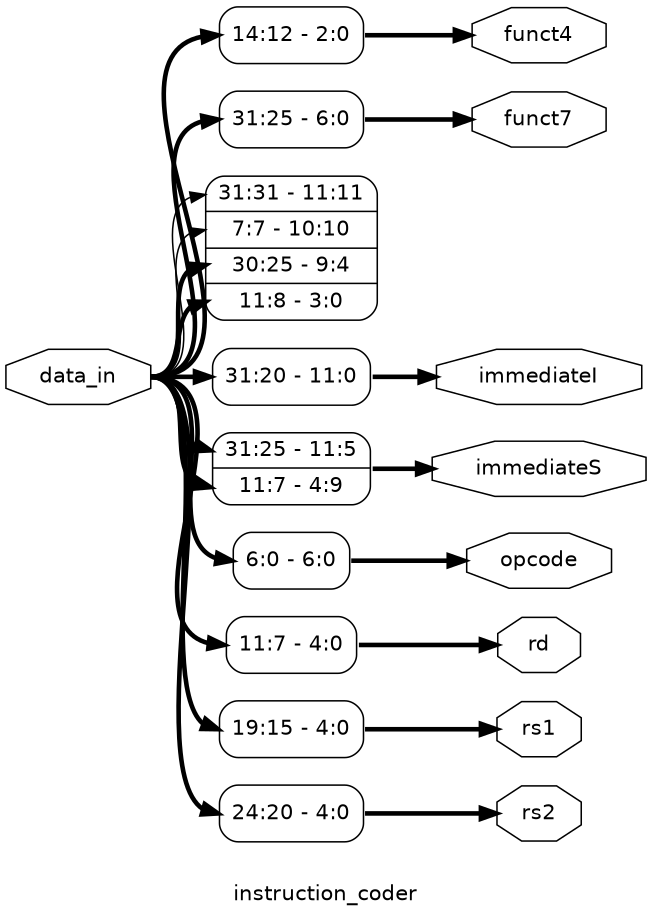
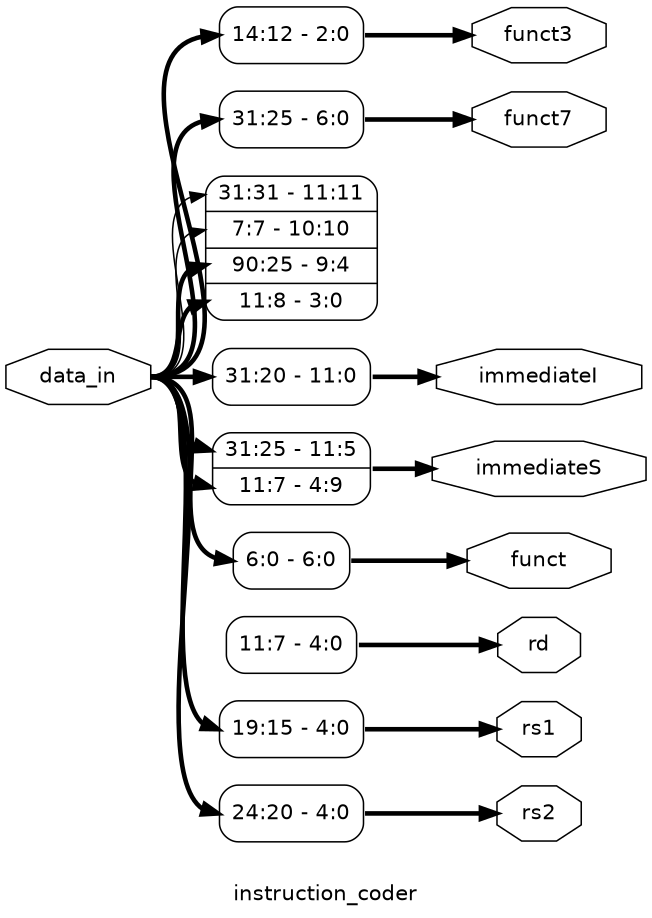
  digraph {
    fontname="DejaVu Sans"
    label=instruction_coder
    rankdir=LR
    remincross=true
    node [fontname="DejaVu Sans" shape=octagon]
    edge [color=black fontname="DejaVu Sans" headport="s0:w" style="setlinewidth(3)" tailport=e]
    n1 [color=black fontcolor=black label=data_in]
    n2 [label="<s0> 14:12 - 2:0 " shape=record style=rounded]
    n3 [label="<s0> 31:25 - 6:0 " shape=record style=rounded]
-   n4 [label="<s3> 31:31 - 11:11 |<s2> 7:7 - 10:10 |<s1> 30:25 - 9:4 |<s0> 11:8 - 3:0 " shape=record style=rounded]
+   n4 [label="<s3> 31:31 - 11:11 |<s2> 7:7 - 10:10 |<s1> 90:25 - 9:4 |<s0> 11:8 - 3:0 " shape=record style=rounded]
    n5 [label="<s0> 31:20 - 11:0 " shape=record style=rounded]
    n6 [label="<s1> 31:25 - 11:5 |<s0> 11:7 - 4:9 " shape=record style=rounded]
    n7 [label="<s0> 6:0 - 6:0 " shape=record style=rounded]
    n8 [label="<s0> 11:7 - 4:0 " shape=record style=rounded]
    n9 [label="<s0> 19:15 - 4:0 " shape=record style=rounded]
    n10 [label="<s0> 24:20 - 4:0 " shape=record style=rounded]
-   n11 [color=black fontcolor=black label=funct4]
+   n11 [color=black fontcolor=black label=funct3]
    n12 [color=black fontcolor=black label=funct7]
    n13 [color=black fontcolor=black label=immediateI]
    n14 [color=black fontcolor=black label=immediateS]
-   n15 [color=black fontcolor=black label=opcode]
+   n15 [color=black fontcolor=black label=funct]
    n16 [color=black fontcolor=black label=rd]
    n17 [color=black fontcolor=black label=rs1]
    n18 [color=black fontcolor=black label=rs2]
    n1 -> n2
    n1 -> n3
    n1 -> n4
    n1 -> n4 [headport="s1:w"]
    n1 -> n4 [headport="s2:w" style=""]
    n1 -> n4 [headport="s3:w" style=""]
    n1 -> n5
    n1 -> n6
    n1 -> n6 [headport="s1:w"]
    n1 -> n7
-   n1 -> n8
    n1 -> n9
    n1 -> n10
    n2 -> n11 [headport=w]
    n3 -> n12 [headport=w]
    n5 -> n13 [headport=w]
    n6 -> n14 [headport=w]
    n7 -> n15 [headport=w]
    n8 -> n16 [headport=w]
    n9 -> n17 [headport=w]
    n10 -> n18 [headport=w]
  }
